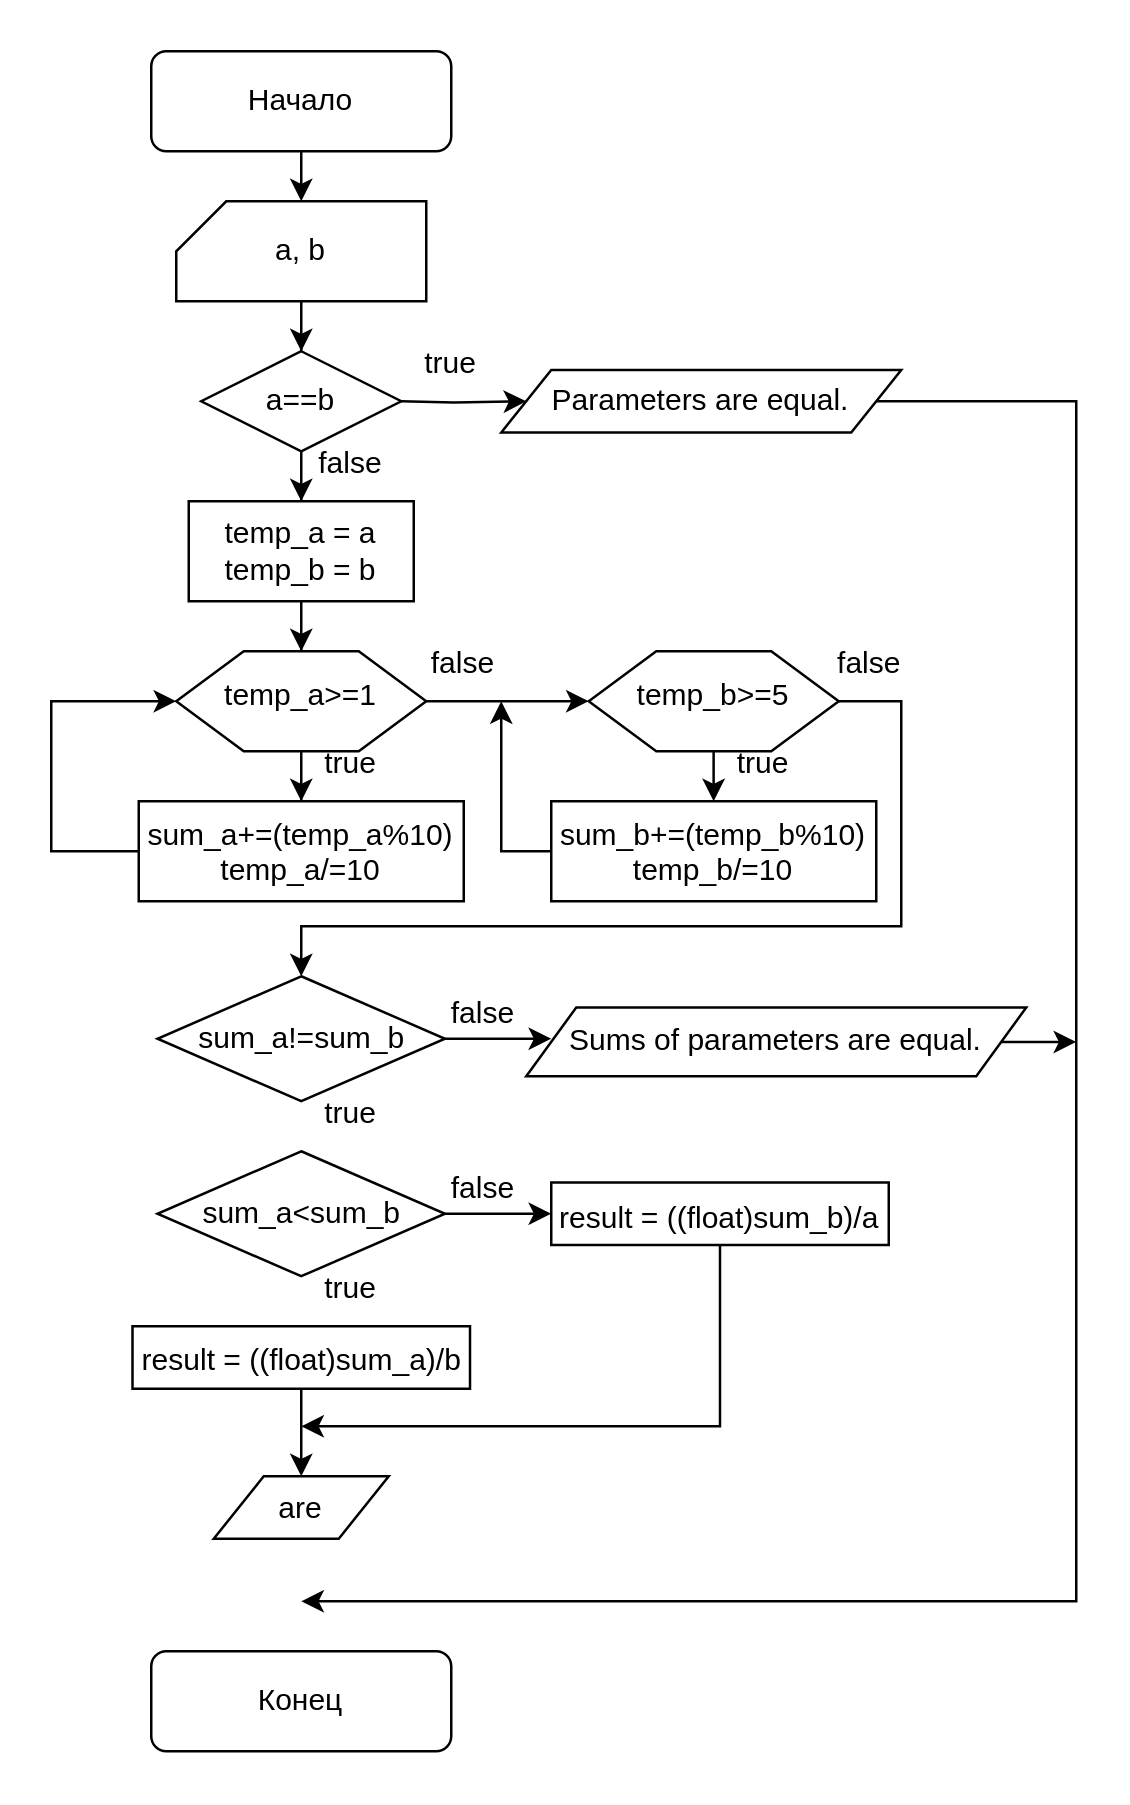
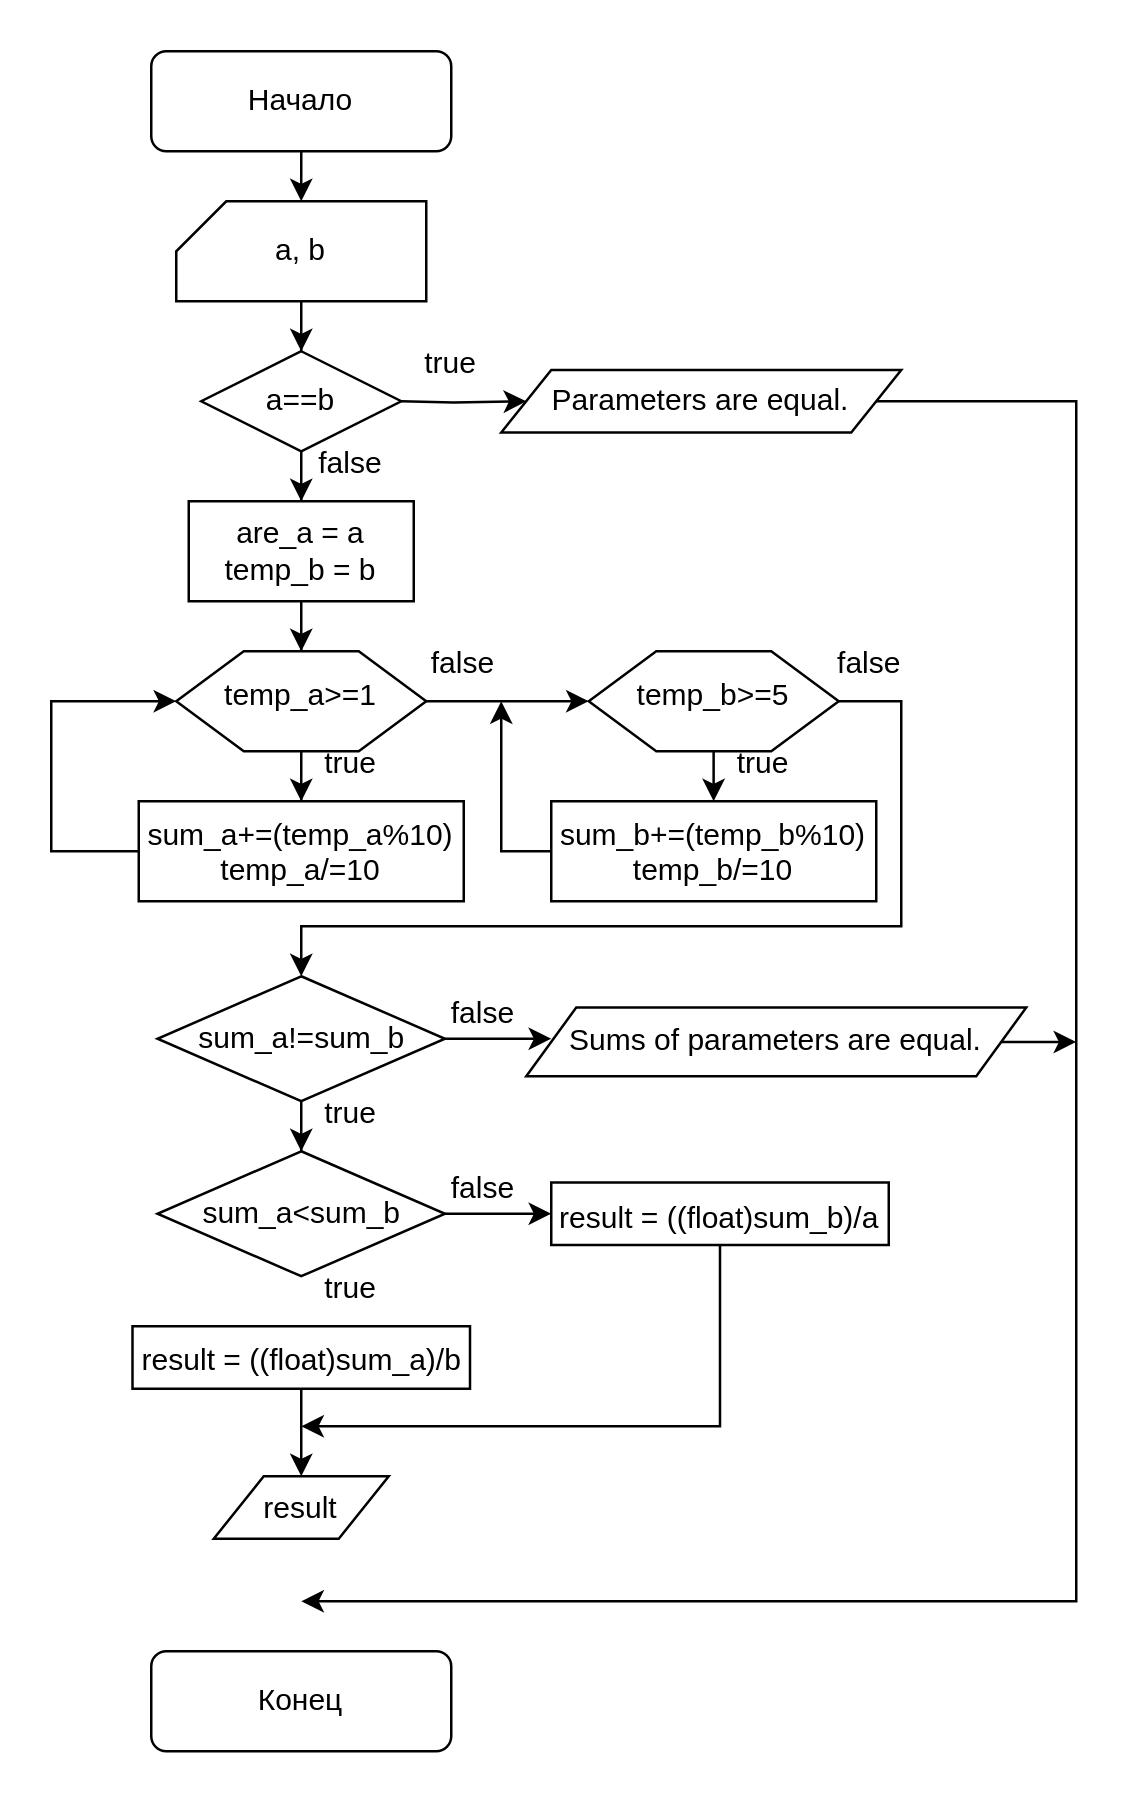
  <mxCell id="0" />
  <mxCell id="1" parent="0" />
  <mxCell id="2" style="edgeStyle=orthogonalEdgeStyle;rounded=0;orthogonalLoop=1;jettySize=auto;html=1;entryX=0.5;entryY=0;entryDx=0;entryDy=0;entryPerimeter=0;" edge="1" parent="1" target="5"><mxGeometry relative="1" as="geometry"><mxPoint x="120" y="50" as="sourcePoint" /></mxGeometry></mxCell>
  <mxCell id="3" value="Начало" style="rounded=1;whiteSpace=wrap;html=1;fontSize=12;glass=0;strokeWidth=1;shadow=0;" parent="1" vertex="1"><mxGeometry x="60" y="20" width="120" height="40" as="geometry" /></mxCell>
  <mxCell id="4" style="edgeStyle=orthogonalEdgeStyle;rounded=0;orthogonalLoop=1;jettySize=auto;html=1;entryX=0.5;entryY=0;entryDx=0;entryDy=0;" edge="1" parent="1" source="5" target="8"><mxGeometry relative="1" as="geometry" /></mxCell>
  <mxCell id="5" value="" style="verticalLabelPosition=bottom;verticalAlign=top;html=1;shape=card;whiteSpace=wrap;size=20;arcSize=12;" vertex="1" parent="1"><mxGeometry x="70" y="80" width="100" height="40" as="geometry" /></mxCell>
  <mxCell id="6" value="a, b" style="text;html=1;strokeColor=none;fillColor=none;align=center;verticalAlign=middle;whiteSpace=wrap;rounded=0;" vertex="1" parent="1"><mxGeometry x="90" y="85" width="60" height="30" as="geometry" /></mxCell>
  <mxCell id="7" style="edgeStyle=orthogonalEdgeStyle;rounded=0;orthogonalLoop=1;jettySize=auto;html=1;entryX=0.5;entryY=0;entryDx=0;entryDy=0;" edge="1" parent="1" source="8" target="13"><mxGeometry relative="1" as="geometry" /></mxCell>
  <mxCell id="8" value="a==b" style="rhombus;whiteSpace=wrap;html=1;" vertex="1" parent="1"><mxGeometry x="80" y="140" width="80" height="40" as="geometry" /></mxCell>
  <mxCell id="9" style="edgeStyle=orthogonalEdgeStyle;rounded=0;orthogonalLoop=1;jettySize=auto;html=1;exitX=1;exitY=0.5;exitDx=0;exitDy=0;" edge="1" parent="1" source="10"><mxGeometry relative="1" as="geometry"><mxPoint x="120" y="640" as="targetPoint" /><Array as="points"><mxPoint x="430" y="160" /><mxPoint x="430" y="640" /></Array></mxGeometry></mxCell>
  <mxCell id="10" value="Parameters are equal." style="shape=parallelogram;perimeter=parallelogramPerimeter;whiteSpace=wrap;html=1;fixedSize=1;" vertex="1" parent="1"><mxGeometry x="200" y="147.5" width="160" height="25" as="geometry" /></mxCell>
  <mxCell id="11" style="edgeStyle=orthogonalEdgeStyle;rounded=0;orthogonalLoop=1;jettySize=auto;html=1;entryX=0;entryY=0.5;entryDx=0;entryDy=0;" edge="1" parent="1" target="10"><mxGeometry relative="1" as="geometry"><mxPoint x="160" y="160" as="sourcePoint" /></mxGeometry></mxCell>
  <mxCell id="12" style="edgeStyle=orthogonalEdgeStyle;rounded=0;orthogonalLoop=1;jettySize=auto;html=1;entryX=0.5;entryY=0;entryDx=0;entryDy=0;" edge="1" parent="1" source="13" target="17"><mxGeometry relative="1" as="geometry" /></mxCell>
- <mxCell id="13" value="temp_a = a&lt;br&gt;temp_b = b" style="rounded=0;whiteSpace=wrap;html=1;" vertex="1" parent="1"><mxGeometry x="75" y="200" width="90" height="40" as="geometry" /></mxCell>
+ <mxCell id="13" value="are_a = a&lt;br&gt;temp_b = b" style="rounded=0;whiteSpace=wrap;html=1;" vertex="1" parent="1"><mxGeometry x="75" y="200" width="90" height="40" as="geometry" /></mxCell>
  <mxCell id="14" value="true" style="text;html=1;strokeColor=none;fillColor=none;align=center;verticalAlign=middle;whiteSpace=wrap;rounded=0;" vertex="1" parent="1"><mxGeometry x="160" y="130" width="40" height="30" as="geometry" /></mxCell>
  <mxCell id="15" value="" style="edgeStyle=orthogonalEdgeStyle;rounded=0;orthogonalLoop=1;jettySize=auto;html=1;" edge="1" parent="1" source="17" target="21"><mxGeometry relative="1" as="geometry" /></mxCell>
  <mxCell id="16" style="edgeStyle=orthogonalEdgeStyle;rounded=0;orthogonalLoop=1;jettySize=auto;html=1;entryX=0;entryY=0.5;entryDx=0;entryDy=0;" edge="1" parent="1" source="17" target="24"><mxGeometry relative="1" as="geometry" /></mxCell>
  <mxCell id="17" value="" style="verticalLabelPosition=bottom;verticalAlign=top;html=1;shape=hexagon;perimeter=hexagonPerimeter2;arcSize=6;size=0.27;" vertex="1" parent="1"><mxGeometry x="70" y="260" width="100" height="40" as="geometry" /></mxCell>
  <mxCell id="18" value="temp_a&amp;gt;=1" style="text;html=1;strokeColor=none;fillColor=none;align=center;verticalAlign=middle;whiteSpace=wrap;rounded=0;" vertex="1" parent="1"><mxGeometry x="90" y="270" width="60" height="15" as="geometry" /></mxCell>
  <mxCell id="19" value="&lt;div&gt;false&lt;/div&gt;" style="text;html=1;strokeColor=none;fillColor=none;align=center;verticalAlign=middle;whiteSpace=wrap;rounded=0;" vertex="1" parent="1"><mxGeometry x="120" y="170" width="40" height="30" as="geometry" /></mxCell>
  <mxCell id="20" style="edgeStyle=orthogonalEdgeStyle;rounded=0;orthogonalLoop=1;jettySize=auto;html=1;entryX=0;entryY=0.5;entryDx=0;entryDy=0;" edge="1" parent="1" source="21" target="17"><mxGeometry relative="1" as="geometry"><mxPoint x="0" y="300" as="targetPoint" /><Array as="points"><mxPoint x="20" y="340" /><mxPoint x="20" y="280" /></Array></mxGeometry></mxCell>
  <mxCell id="21" value="&lt;div&gt;sum_a+=(temp_a%10)&lt;/div&gt;&lt;div&gt;temp_a/=10&lt;br&gt;&lt;/div&gt;" style="whiteSpace=wrap;html=1;verticalAlign=top;arcSize=6;" vertex="1" parent="1"><mxGeometry x="55" y="320" width="130" height="40" as="geometry" /></mxCell>
  <mxCell id="22" value="true" style="text;html=1;strokeColor=none;fillColor=none;align=center;verticalAlign=middle;whiteSpace=wrap;rounded=0;" vertex="1" parent="1"><mxGeometry x="120" y="290" width="40" height="30" as="geometry" /></mxCell>
  <mxCell id="23" style="edgeStyle=orthogonalEdgeStyle;rounded=0;orthogonalLoop=1;jettySize=auto;html=1;exitX=1;exitY=0.5;exitDx=0;exitDy=0;" edge="1" parent="1" source="24"><mxGeometry relative="1" as="geometry"><mxPoint x="120" y="390" as="targetPoint" /><Array as="points"><mxPoint x="360" y="280" /><mxPoint x="360" y="370" /><mxPoint x="120" y="370" /></Array></mxGeometry></mxCell>
  <mxCell id="24" value="" style="verticalLabelPosition=bottom;verticalAlign=top;html=1;shape=hexagon;perimeter=hexagonPerimeter2;arcSize=6;size=0.27;" vertex="1" parent="1"><mxGeometry x="235" y="260" width="100" height="40" as="geometry" /></mxCell>
  <mxCell id="25" value="temp_b&amp;gt;=5" style="text;html=1;strokeColor=none;fillColor=none;align=center;verticalAlign=middle;whiteSpace=wrap;rounded=0;" vertex="1" parent="1"><mxGeometry x="255" y="270" width="60" height="15" as="geometry" /></mxCell>
  <mxCell id="26" value="&lt;div&gt;false&lt;/div&gt;" style="text;html=1;strokeColor=none;fillColor=none;align=center;verticalAlign=middle;whiteSpace=wrap;rounded=0;" vertex="1" parent="1"><mxGeometry x="170" y="250" width="30" height="30" as="geometry" /></mxCell>
  <mxCell id="27" value="&lt;div&gt;sum_b+=(temp_b%10)&lt;/div&gt;&lt;div&gt;temp_b/=10&lt;br&gt;&lt;/div&gt;" style="whiteSpace=wrap;html=1;verticalAlign=top;arcSize=6;" vertex="1" parent="1"><mxGeometry x="220" y="320" width="130" height="40" as="geometry" /></mxCell>
  <mxCell id="28" value="" style="edgeStyle=orthogonalEdgeStyle;rounded=0;orthogonalLoop=1;jettySize=auto;html=1;" edge="1" parent="1"><mxGeometry relative="1" as="geometry"><mxPoint x="284.95" y="300" as="sourcePoint" /><mxPoint x="284.95" y="320" as="targetPoint" /></mxGeometry></mxCell>
  <mxCell id="29" style="edgeStyle=orthogonalEdgeStyle;rounded=0;orthogonalLoop=1;jettySize=auto;html=1;" edge="1" parent="1"><mxGeometry relative="1" as="geometry"><mxPoint x="200" y="280" as="targetPoint" /><mxPoint x="220" y="340" as="sourcePoint" /><Array as="points"><mxPoint x="200" y="340" /></Array></mxGeometry></mxCell>
  <mxCell id="30" value="true" style="text;html=1;strokeColor=none;fillColor=none;align=center;verticalAlign=middle;whiteSpace=wrap;rounded=0;" vertex="1" parent="1"><mxGeometry x="290" y="290" width="30" height="30" as="geometry" /></mxCell>
+ <mxCell id="31" style="edgeStyle=orthogonalEdgeStyle;rounded=0;orthogonalLoop=1;jettySize=auto;html=1;entryX=0.5;entryY=0;entryDx=0;entryDy=0;" edge="1" parent="1" source="32" target="34"><mxGeometry relative="1" as="geometry" /></mxCell>
  <mxCell id="32" value="sum_a!=sum_b" style="rhombus;whiteSpace=wrap;html=1;" vertex="1" parent="1"><mxGeometry x="62.5" y="390" width="115" height="50" as="geometry" /></mxCell>
  <mxCell id="33" style="edgeStyle=orthogonalEdgeStyle;rounded=0;orthogonalLoop=1;jettySize=auto;html=1;" edge="1" parent="1" source="34"><mxGeometry relative="1" as="geometry"><mxPoint x="220" y="485" as="targetPoint" /></mxGeometry></mxCell>
  <mxCell id="34" value="sum_a&amp;lt;sum_b" style="rhombus;whiteSpace=wrap;html=1;" vertex="1" parent="1"><mxGeometry x="62.5" y="460" width="115" height="50" as="geometry" /></mxCell>
  <mxCell id="35" value="true" style="text;html=1;strokeColor=none;fillColor=none;align=center;verticalAlign=middle;whiteSpace=wrap;rounded=0;" vertex="1" parent="1"><mxGeometry x="120" y="430" width="40" height="30" as="geometry" /></mxCell>
  <mxCell id="36" style="edgeStyle=orthogonalEdgeStyle;rounded=0;orthogonalLoop=1;jettySize=auto;html=1;" edge="1" parent="1" source="37"><mxGeometry relative="1" as="geometry"><mxPoint x="120" y="590" as="targetPoint" /></mxGeometry></mxCell>
  <mxCell id="37" value="result = ((float)sum_a)/b" style="whiteSpace=wrap;html=1;verticalAlign=top;arcSize=6;" vertex="1" parent="1"><mxGeometry x="52.5" y="530" width="135" height="25" as="geometry" /></mxCell>
  <mxCell id="38" value="true" style="text;html=1;strokeColor=none;fillColor=none;align=center;verticalAlign=middle;whiteSpace=wrap;rounded=0;" vertex="1" parent="1"><mxGeometry x="120" y="500" width="40" height="30" as="geometry" /></mxCell>
  <mxCell id="39" value="&lt;div&gt;false&lt;/div&gt;" style="text;html=1;strokeColor=none;fillColor=none;align=center;verticalAlign=middle;whiteSpace=wrap;rounded=0;" vertex="1" parent="1"><mxGeometry x="177.5" y="460" width="30" height="30" as="geometry" /></mxCell>
  <mxCell id="40" style="edgeStyle=orthogonalEdgeStyle;rounded=0;orthogonalLoop=1;jettySize=auto;html=1;" edge="1" parent="1" source="41"><mxGeometry relative="1" as="geometry"><mxPoint x="120" y="570" as="targetPoint" /><Array as="points"><mxPoint x="288" y="570" /></Array></mxGeometry></mxCell>
  <mxCell id="41" value="result = ((float)sum_b)/a" style="whiteSpace=wrap;html=1;verticalAlign=top;arcSize=6;" vertex="1" parent="1"><mxGeometry x="220" y="472.5" width="135" height="25" as="geometry" /></mxCell>
  <mxCell id="42" style="edgeStyle=orthogonalEdgeStyle;rounded=0;orthogonalLoop=1;jettySize=auto;html=1;" edge="1" parent="1"><mxGeometry relative="1" as="geometry"><mxPoint x="220" y="415" as="targetPoint" /><mxPoint x="177.5" y="415" as="sourcePoint" /></mxGeometry></mxCell>
  <mxCell id="43" value="&lt;div&gt;false&lt;/div&gt;" style="text;html=1;strokeColor=none;fillColor=none;align=center;verticalAlign=middle;whiteSpace=wrap;rounded=0;" vertex="1" parent="1"><mxGeometry x="177.5" y="390" width="30" height="30" as="geometry" /></mxCell>
  <mxCell id="44" style="edgeStyle=orthogonalEdgeStyle;rounded=0;orthogonalLoop=1;jettySize=auto;html=1;" edge="1" parent="1" source="45"><mxGeometry relative="1" as="geometry"><mxPoint x="430" y="416" as="targetPoint" /></mxGeometry></mxCell>
  <mxCell id="45" value="Sums of parameters are equal." style="shape=parallelogram;perimeter=parallelogramPerimeter;whiteSpace=wrap;html=1;fixedSize=1;" vertex="1" parent="1"><mxGeometry x="210" y="402.5" width="200" height="27.5" as="geometry" /></mxCell>
  <mxCell id="46" value="Конец" style="rounded=1;whiteSpace=wrap;html=1;fontSize=12;glass=0;strokeWidth=1;shadow=0;" vertex="1" parent="1"><mxGeometry x="60" y="660" width="120" height="40" as="geometry" /></mxCell>
- <mxCell id="47" value="are" style="shape=parallelogram;perimeter=parallelogramPerimeter;whiteSpace=wrap;html=1;fixedSize=1;" vertex="1" parent="1"><mxGeometry x="85" y="590" width="70" height="25" as="geometry" /></mxCell>
+ <mxCell id="47" value="result" style="shape=parallelogram;perimeter=parallelogramPerimeter;whiteSpace=wrap;html=1;fixedSize=1;" vertex="1" parent="1"><mxGeometry x="85" y="590" width="70" height="25" as="geometry" /></mxCell>
  <mxCell id="48" value="&lt;div&gt;false&lt;/div&gt;" style="text;html=1;strokeColor=none;fillColor=none;align=center;verticalAlign=middle;whiteSpace=wrap;rounded=0;" vertex="1" parent="1"><mxGeometry x="335" y="250" width="25" height="30" as="geometry" /></mxCell>
